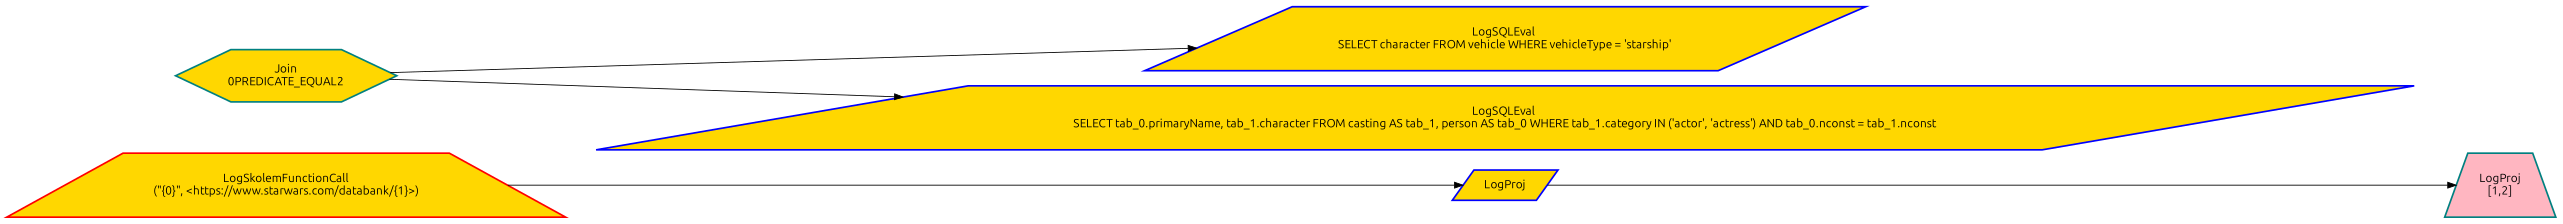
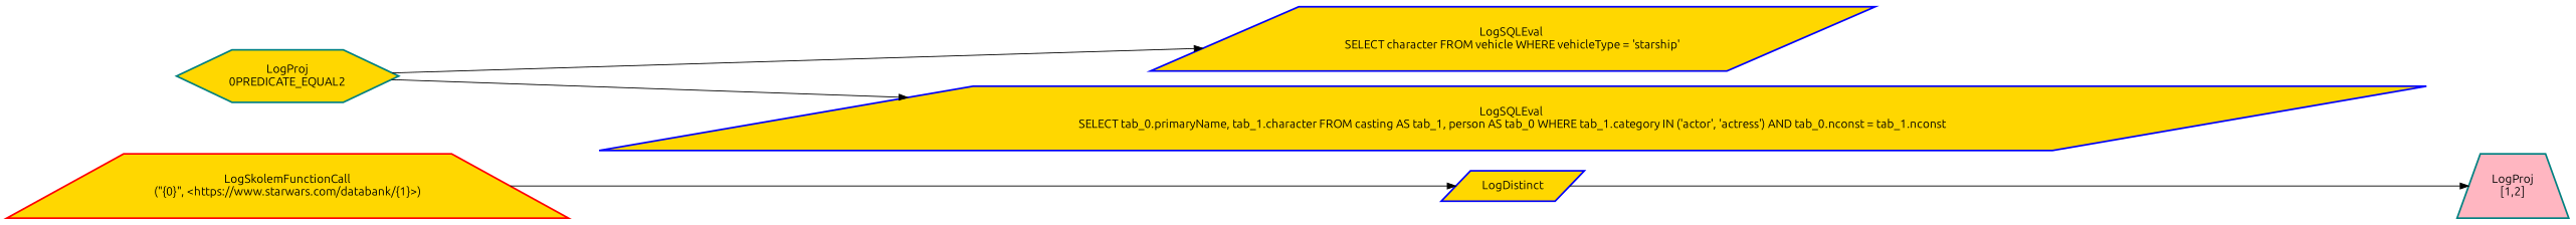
  digraph {
    fontname=Ubuntu
    rankdir=LR
    node [color=blue fillcolor=gold fontcolor=black fontname=Ubuntu shape=parallelogram style="bold,filled"]
    edge [fontname=Ubuntu]
    n1 [color=red label="LogSkolemFunctionCall\n(\"{0}\", <https://www.starwars.com/databank/{1}>)" shape=trapezium]
-   n2 [label=LogProj]
+   n2 [label=LogDistinct]
    n3 [color=teal fillcolor=lightpink label="LogProj\n[1,2]" shape=trapezium]
-   n4 [color=teal label="Join\n 0PREDICATE_EQUAL2 " shape=hexagon]
+   n4 [color=teal label="LogProj\n 0PREDICATE_EQUAL2 " shape=hexagon]
    n5 [label="LogSQLEval \nSELECT character FROM vehicle WHERE vehicleType = 'starship'"]
    n6 [label="LogSQLEval \nSELECT tab_0.primaryName, tab_1.character FROM casting AS tab_1, person AS tab_0 WHERE tab_1.category IN ('actor', 'actress') AND tab_0.nconst = tab_1.nconst"]
    n1 -> n2
    n2 -> n3
    n4 -> n5
    n4 -> n6
  }
